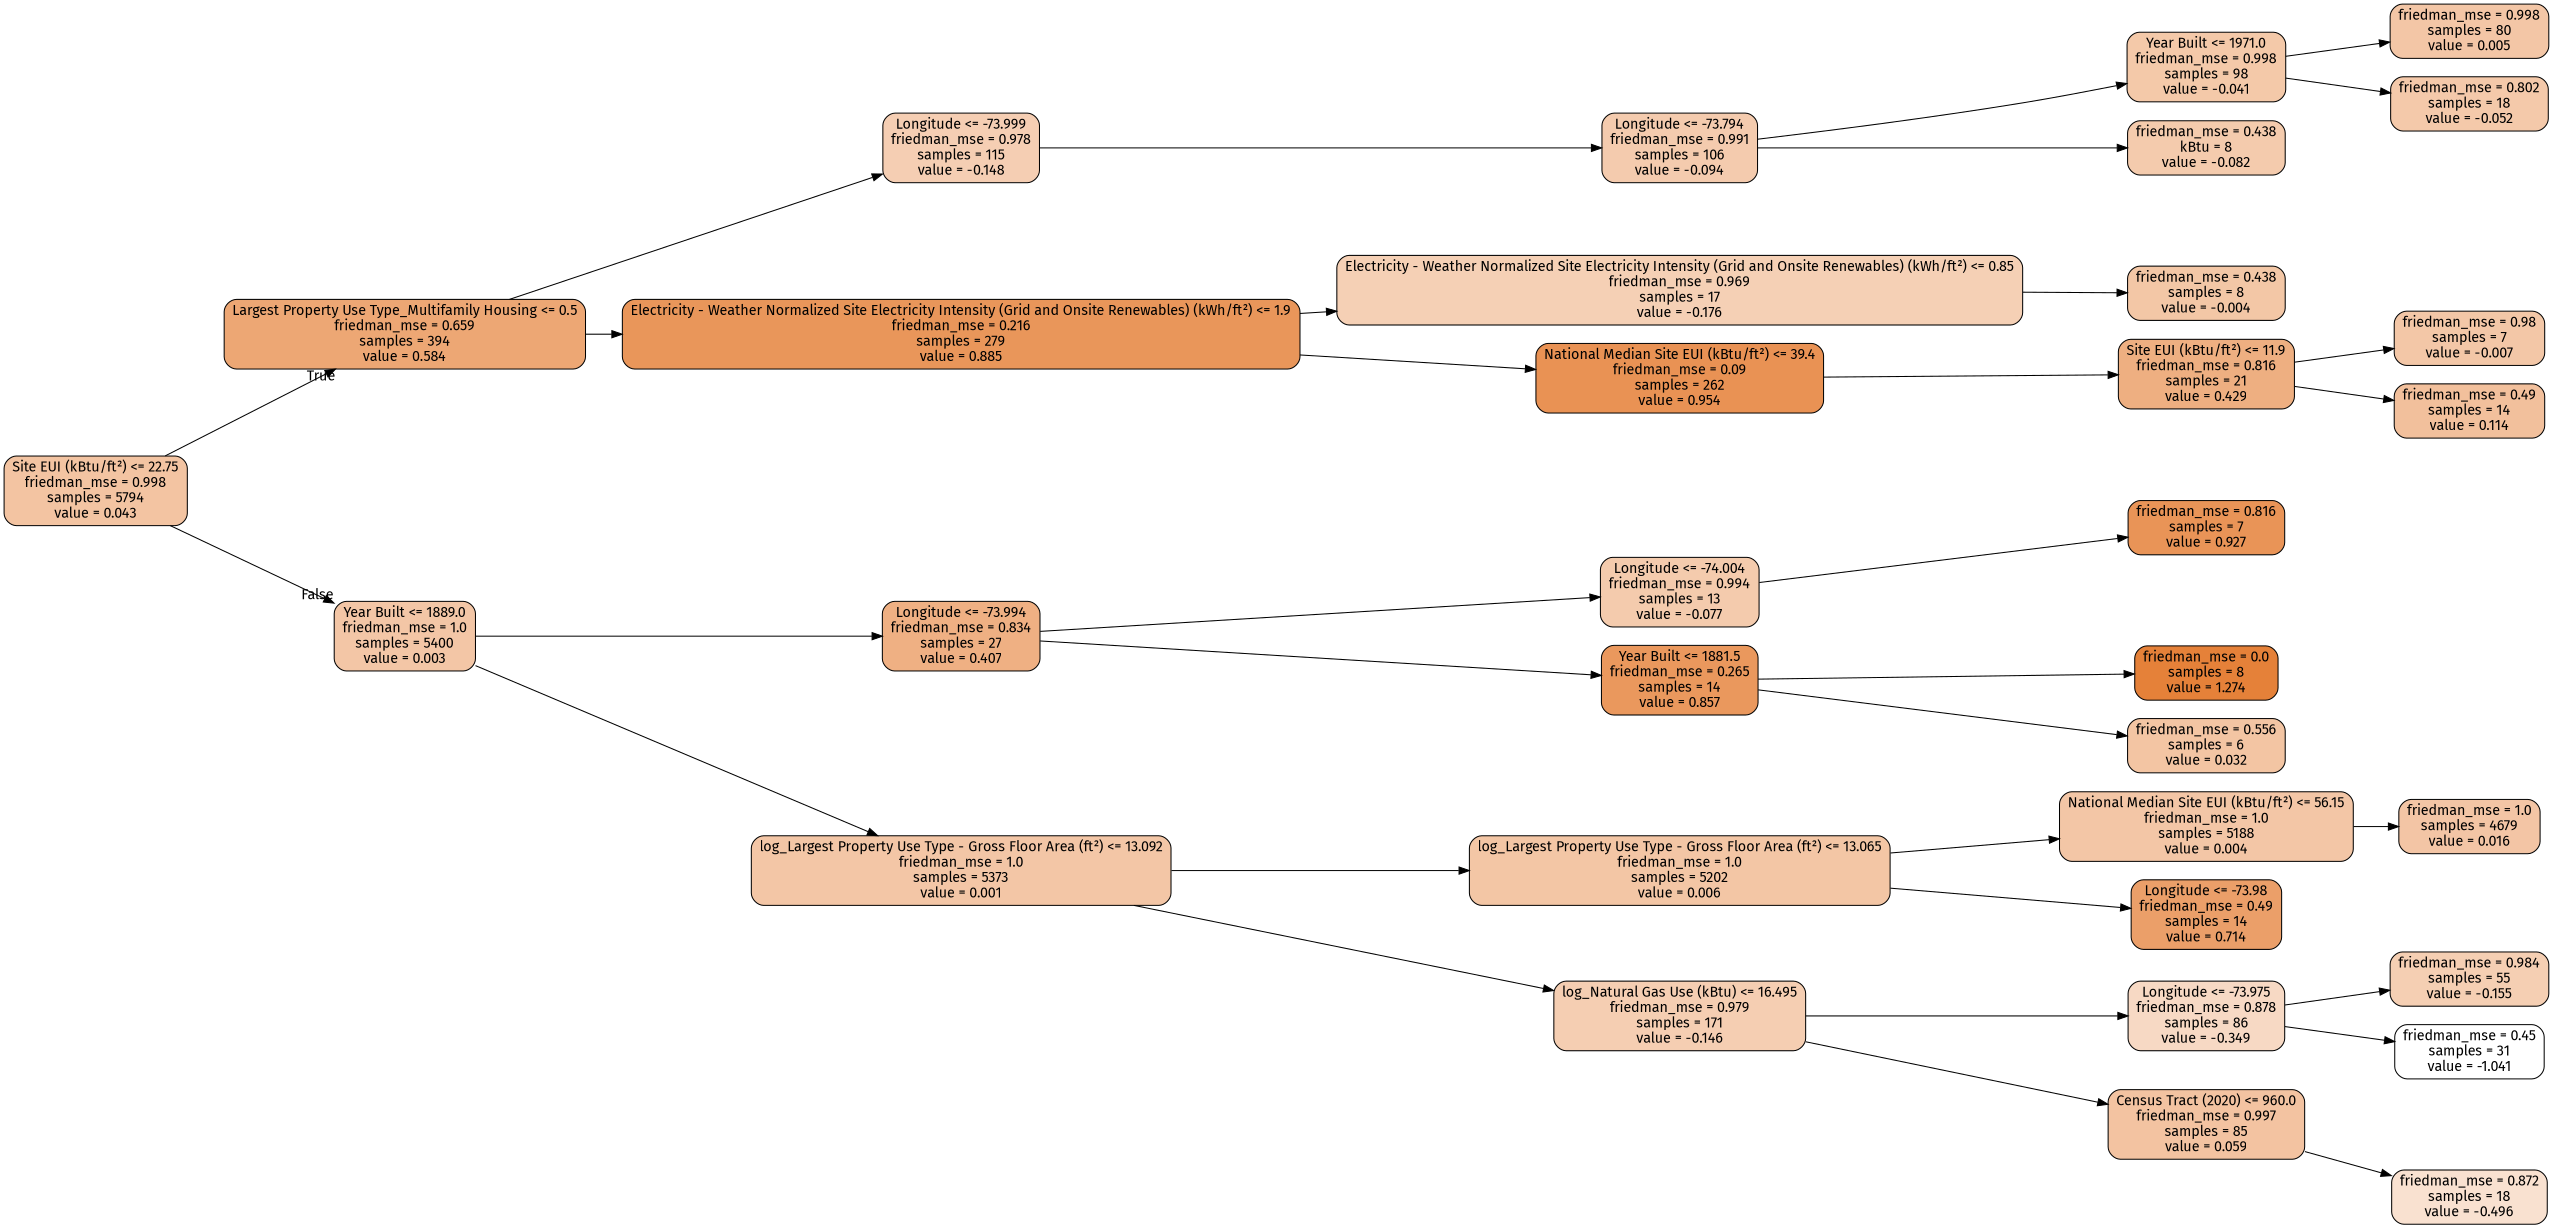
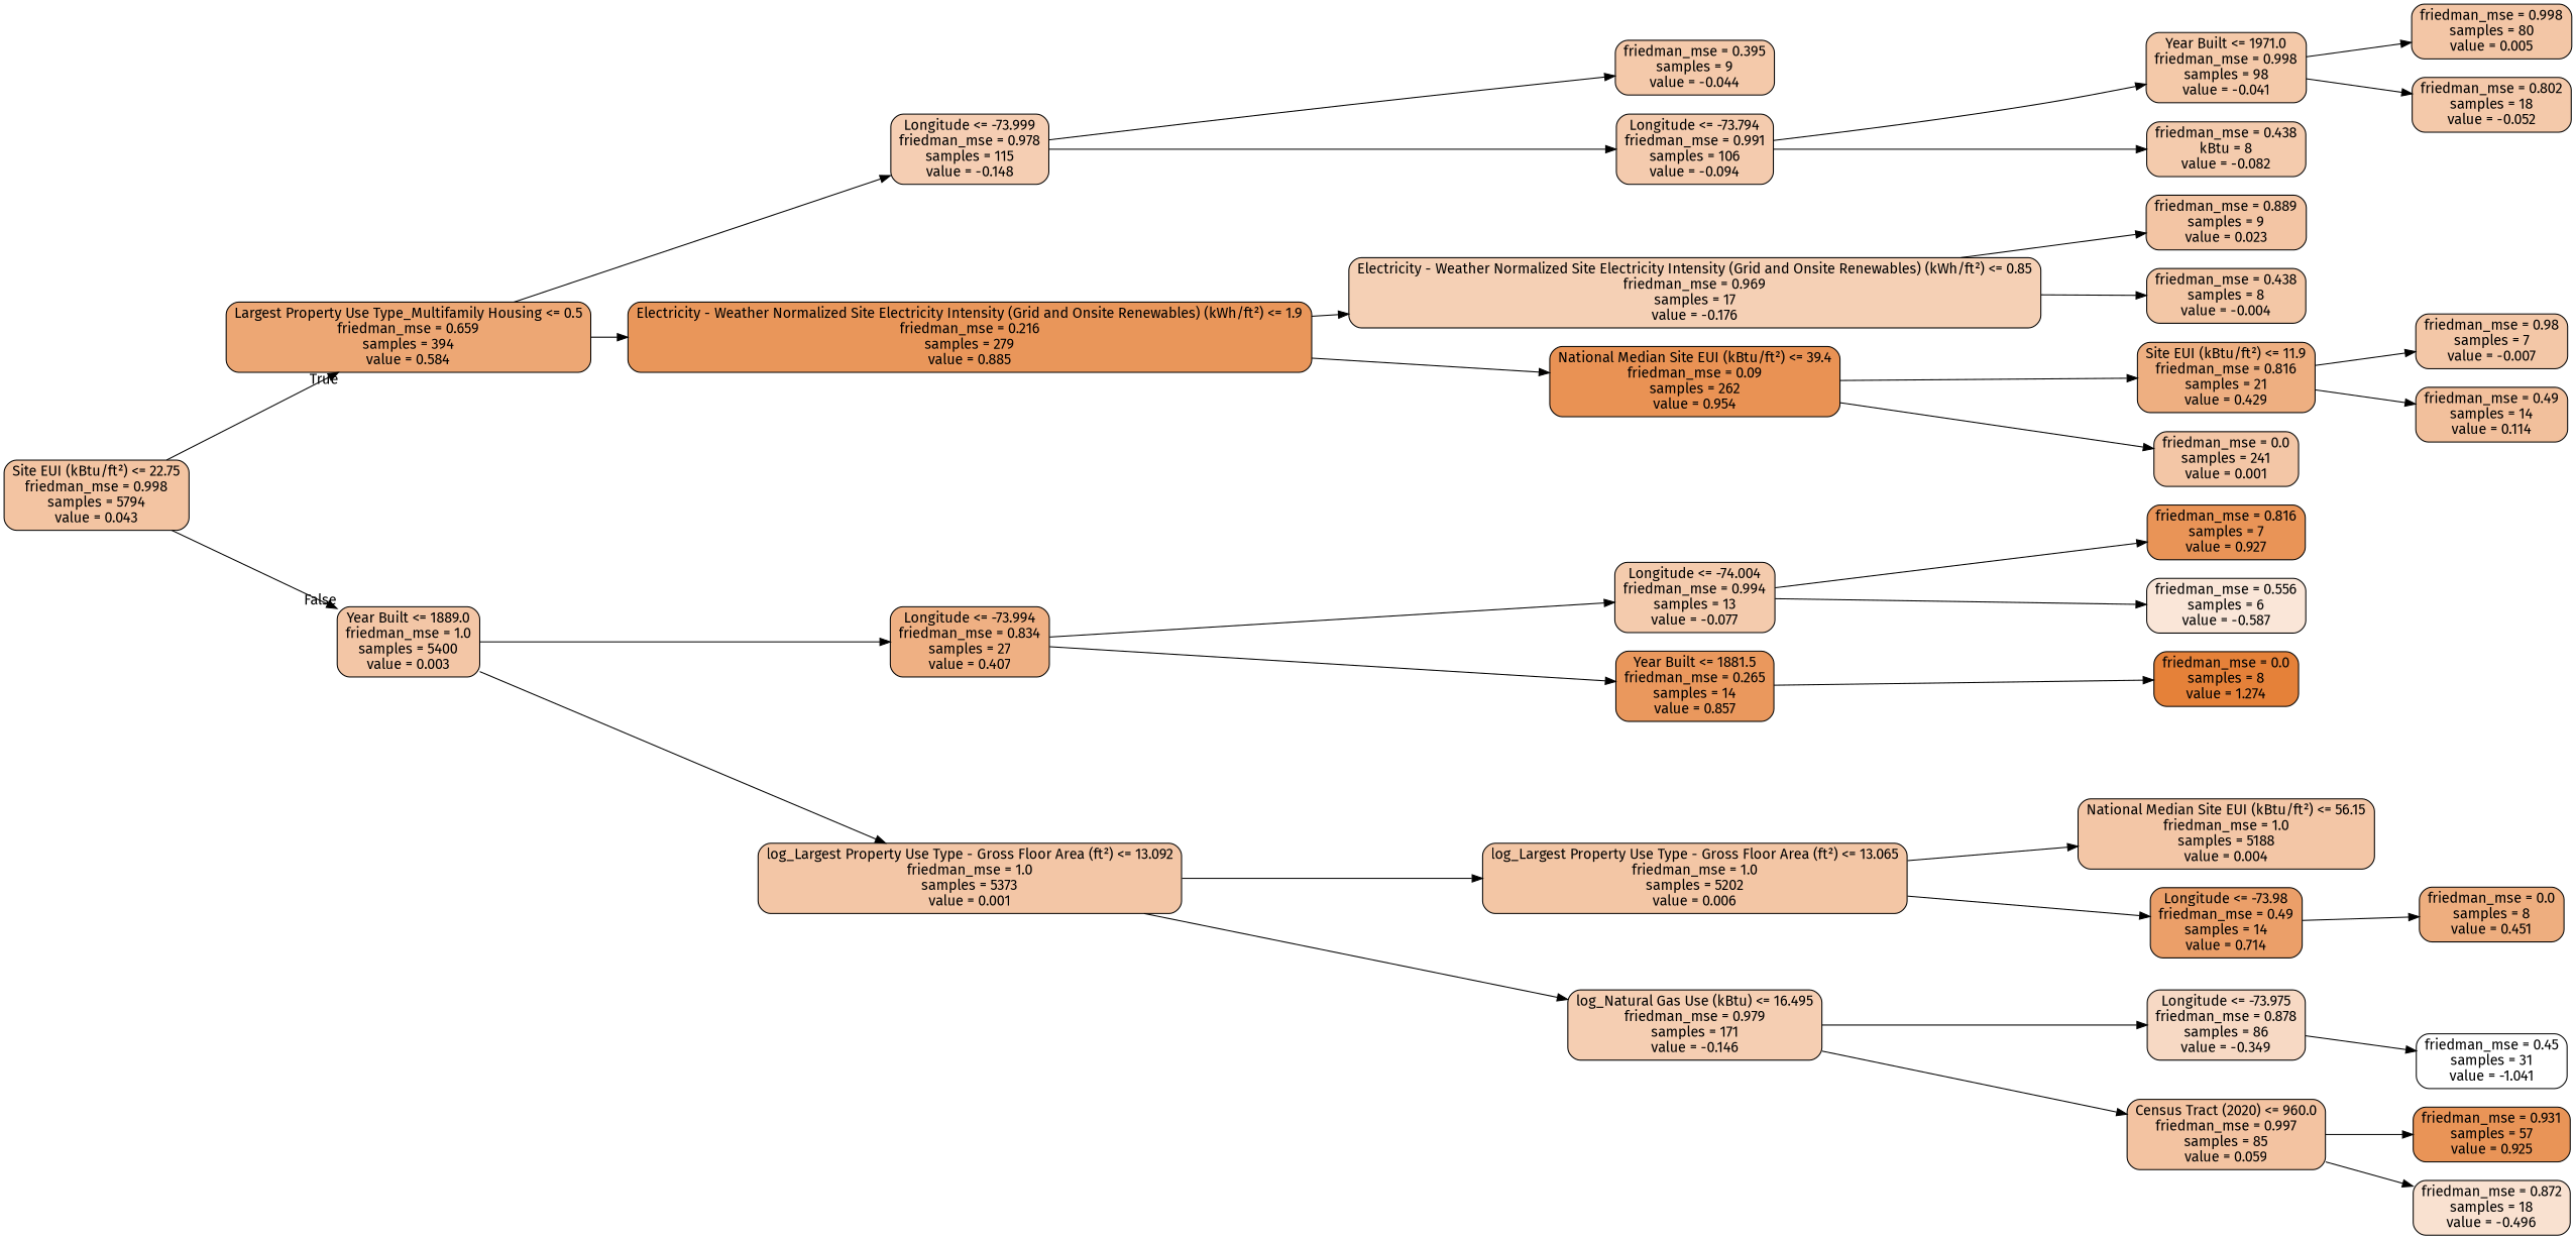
  digraph {
    fontname="Fira Sans"
    rankdir=LR
    node [color=black fillcolor="#f3c6a6" fontname="Fira Sans" shape=box style="filled, rounded"]
    edge [fontname="Fira Sans"]
    n1 [fillcolor="#f3c4a2" label="Site EUI (kBtu/ft²) <= 22.75\nfriedman_mse = 0.998\nsamples = 5794\nvalue = 0.043"]
    n2 [fillcolor="#eda774" label="Largest Property Use Type_Multifamily Housing <= 0.5\nfriedman_mse = 0.659\nsamples = 394\nvalue = 0.584"]
    n3 [label="Year Built <= 1889.0\nfriedman_mse = 1.0\nsamples = 5400\nvalue = 0.003"]
    n4 [fillcolor="#f5ceb3" label="Longitude <= -73.999\nfriedman_mse = 0.978\nsamples = 115\nvalue = -0.148"]
    n5 [fillcolor="#e9965a" label="Electricity - Weather Normalized Site Electricity Intensity (Grid and Onsite Renewables) (kWh/ft²) <= 1.9\nfriedman_mse = 0.216\nsamples = 279\nvalue = 0.885"]
    n6 [fillcolor="#efb083" label="Longitude <= -73.994\nfriedman_mse = 0.834\nsamples = 27\nvalue = 0.407"]
    n7 [label="log_Largest Property Use Type - Gross Floor Area (ft²) <= 13.092\nfriedman_mse = 1.0\nsamples = 5373\nvalue = 0.001"]
+   n8 [fillcolor="#f4c9aa" label="friedman_mse = 0.395\nsamples = 9\nvalue = -0.044"]
    n9 [fillcolor="#f4cbae" label="Longitude <= -73.794\nfriedman_mse = 0.991\nsamples = 106\nvalue = -0.094"]
    n10 [fillcolor="#f5d0b5" label="Electricity - Weather Normalized Site Electricity Intensity (Grid and Onsite Renewables) (kWh/ft²) <= 0.85\nfriedman_mse = 0.969\nsamples = 17\nvalue = -0.176"]
    n11 [fillcolor="#e99254" label="National Median Site EUI (kBtu/ft²) <= 39.4\nfriedman_mse = 0.09\nsamples = 262\nvalue = 0.954"]
    n12 [fillcolor="#f4c9a9" label="Year Built <= 1971.0\nfriedman_mse = 0.998\nsamples = 98\nvalue = -0.041"]
    n13 [fillcolor="#f4cbad" label="friedman_mse = 0.438\nkBtu = 8\nvalue = -0.082"]
    n14 [label="friedman_mse = 0.998\nsamples = 80\nvalue = 0.005"]
    n15 [fillcolor="#f4c9aa" label="friedman_mse = 0.802\nsamples = 18\nvalue = -0.052"]
+   n16 [fillcolor="#f3c5a4" label="friedman_mse = 0.889\nsamples = 9\nvalue = 0.023"]
    n17 [fillcolor="#f3c7a6" label="friedman_mse = 0.438\nsamples = 8\nvalue = -0.004"]
    n18 [fillcolor="#eeaf81" label="Site EUI (kBtu/ft²) <= 11.9\nfriedman_mse = 0.816\nsamples = 21\nvalue = 0.429"]
+   n19 [label="friedman_mse = 0.0\nsamples = 241\nvalue = 0.001"]
    n20 [fillcolor="#f3c7a7" label="friedman_mse = 0.98\nsamples = 7\nvalue = -0.007"]
    n21 [fillcolor="#f2c09c" label="friedman_mse = 0.49\nsamples = 14\nvalue = 0.114"]
    n22 [fillcolor="#f4cbad" label="Longitude <= -74.004\nfriedman_mse = 0.994\nsamples = 13\nvalue = -0.077"]
    n23 [fillcolor="#ea985d" label="Year Built <= 1881.5\nfriedman_mse = 0.265\nsamples = 14\nvalue = 0.857"]
    n24 [fillcolor="#f3c6a5" label="log_Largest Property Use Type - Gross Floor Area (ft²) <= 13.065\nfriedman_mse = 1.0\nsamples = 5202\nvalue = 0.006"]
    n25 [fillcolor="#f5ceb2" label="log_Natural Gas Use (kBtu) <= 16.495\nfriedman_mse = 0.979\nsamples = 171\nvalue = -0.146"]
    n26 [fillcolor="#e99457" label="friedman_mse = 0.816\nsamples = 7\nvalue = 0.927"]
+   n27 [fillcolor="#fae6d8" label="friedman_mse = 0.556\nsamples = 6\nvalue = -0.587"]
    n28 [fillcolor="#e58139" label="friedman_mse = 0.0\nsamples = 8\nvalue = 1.274"]
-   n29 [fillcolor="#f3c5a3" label="friedman_mse = 0.556\nsamples = 6\nvalue = 0.032"]
    n30 [label="National Median Site EUI (kBtu/ft²) <= 56.15\nfriedman_mse = 1.0\nsamples = 5188\nvalue = 0.004"]
    n31 [fillcolor="#eb9f69" label="Longitude <= -73.98\nfriedman_mse = 0.49\nsamples = 14\nvalue = 0.714"]
    n32 [fillcolor="#f7d9c4" label="Longitude <= -73.975\nfriedman_mse = 0.878\nsamples = 86\nvalue = -0.349"]
    n33 [fillcolor="#f3c3a1" label="Census Tract (2020) <= 960.0\nfriedman_mse = 0.997\nsamples = 85\nvalue = 0.059"]
-   n34 [fillcolor="#f3c5a5" label="friedman_mse = 1.0\nsamples = 4679\nvalue = 0.016"]
-   n36 [fillcolor="#f5cfb3" label="friedman_mse = 0.984\nsamples = 55\nvalue = -0.155"]
+   n35 [fillcolor="#eeae7f" label="friedman_mse = 0.0\nsamples = 8\nvalue = 0.451"]
    n37 [fillcolor="#ffffff" label="friedman_mse = 0.45\nsamples = 31\nvalue = -1.041"]
+   n38 [fillcolor="#e99457" label="friedman_mse = 0.931\nsamples = 57\nvalue = 0.925"]
    n39 [fillcolor="#f9e1d0" label="friedman_mse = 0.872\nsamples = 18\nvalue = -0.496"]
    n1 -> n2 [headlabel=True labelangle=45 labeldistance=2.5]
    n1 -> n3 [headlabel=False labelangle=-45 labeldistance=2.5]
    n2 -> n4
    n2 -> n5
    n3 -> n6
    n3 -> n7
+   n4 -> n8
    n4 -> n9
    n5 -> n10
    n5 -> n11
    n6 -> n22
    n6 -> n23
    n7 -> n24
    n7 -> n25
    n9 -> n12
    n9 -> n13
+   n10 -> n16
    n10 -> n17
    n11 -> n18
+   n11 -> n19
    n12 -> n14
    n12 -> n15
    n18 -> n20
    n18 -> n21
    n22 -> n26
+   n22 -> n27
    n23 -> n28
-   n23 -> n29
    n24 -> n30
    n24 -> n31
    n25 -> n32
    n25 -> n33
-   n30 -> n34
-   n32 -> n36
+   n31 -> n35
    n32 -> n37
+   n33 -> n38
    n33 -> n39
  }
